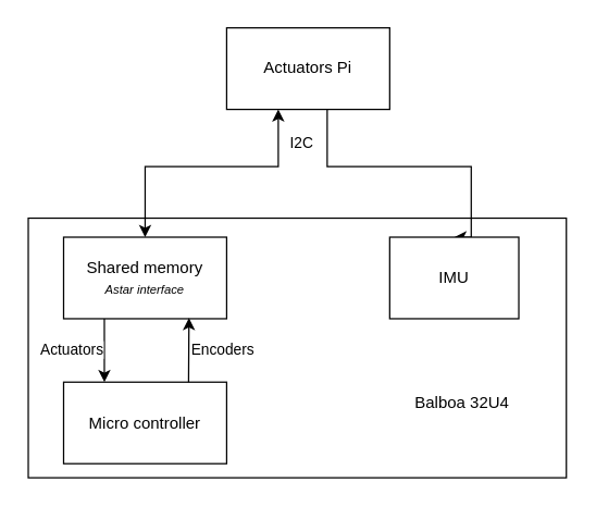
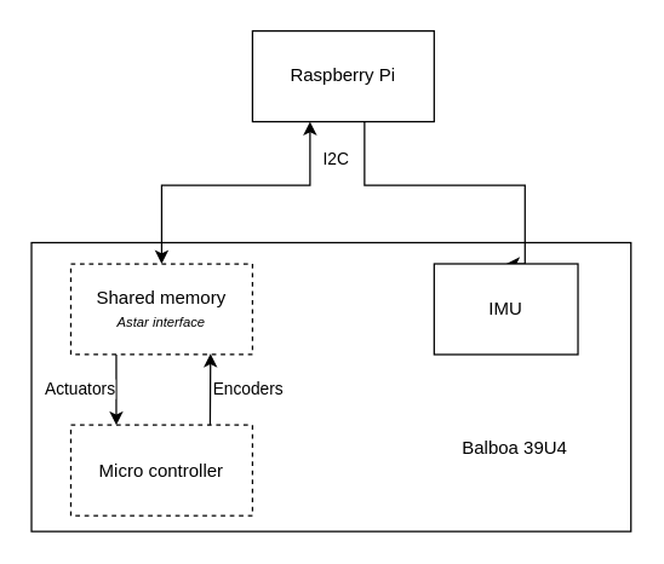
  <mxCell id="0" />
  <mxCell id="1" parent="0" />
  <mxCell id="2" value="" style="rounded=0;whiteSpace=wrap;html=1;" vertex="1" parent="1"><mxGeometry x="20" y="160" width="396" height="191" as="geometry" /></mxCell>
  <mxCell id="3" style="edgeStyle=orthogonalEdgeStyle;rounded=0;orthogonalLoop=1;jettySize=auto;html=1;startArrow=classic;startFill=1;" edge="1" parent="1" source="6" target="11"><mxGeometry relative="1" as="geometry"><Array as="points"><mxPoint x="204" y="122" /><mxPoint x="106" y="122" /></Array></mxGeometry></mxCell>
  <mxCell id="4" style="edgeStyle=orthogonalEdgeStyle;rounded=0;orthogonalLoop=1;jettySize=auto;html=1;entryX=0.5;entryY=0;entryDx=0;entryDy=0;" edge="1" parent="1" source="6" target="12"><mxGeometry relative="1" as="geometry"><Array as="points"><mxPoint x="240" y="122" /><mxPoint x="346" y="122" /></Array></mxGeometry></mxCell>
  <mxCell id="5" value="I2C" style="edgeLabel;html=1;align=center;verticalAlign=middle;resizable=0;points=[];" vertex="1" connectable="0" parent="4"><mxGeometry x="-0.766" y="-1" relative="1" as="geometry"><mxPoint x="-19" y="-1" as="offset" /></mxGeometry></mxCell>
- <mxCell id="6" value="Actuators Pi" style="rounded=0;whiteSpace=wrap;html=1;" vertex="1" parent="1"><mxGeometry x="166" y="20" width="120" height="60" as="geometry" /></mxCell>
- <mxCell id="7" value="&lt;div&gt;Balboa 32U4&lt;/div&gt;" style="text;html=1;align=center;verticalAlign=middle;resizable=0;points=[];autosize=1;strokeColor=none;fillColor=none;" vertex="1" parent="1"><mxGeometry x="295" y="283" width="87" height="26" as="geometry" /></mxCell>
- <mxCell id="8" value="Micro controller" style="rounded=0;whiteSpace=wrap;html=1;" vertex="1" parent="1"><mxGeometry x="46" y="280.64" width="120" height="60" as="geometry" /></mxCell>
+ <mxCell id="6" value="Raspberry Pi" style="rounded=0;whiteSpace=wrap;html=1;" vertex="1" parent="1"><mxGeometry x="166" y="20" width="120" height="60" as="geometry" /></mxCell>
+ <mxCell id="7" value="&lt;div&gt;Balboa 39U4&lt;/div&gt;" style="text;html=1;align=center;verticalAlign=middle;resizable=0;points=[];autosize=1;strokeColor=none;fillColor=none;" vertex="1" parent="1"><mxGeometry x="295" y="283" width="87" height="26" as="geometry" /></mxCell>
+ <mxCell id="8" value="Micro controller" style="rounded=0;whiteSpace=wrap;html=1;dashed=1;" vertex="1" parent="1"><mxGeometry x="46" y="280.64" width="120" height="60" as="geometry" /></mxCell>
  <mxCell id="9" style="edgeStyle=orthogonalEdgeStyle;rounded=0;orthogonalLoop=1;jettySize=auto;html=1;entryX=0.25;entryY=0;entryDx=0;entryDy=0;" edge="1" parent="1" source="11" target="8"><mxGeometry relative="1" as="geometry"><Array as="points"><mxPoint x="76" y="265" /><mxPoint x="76" y="265" /></Array></mxGeometry></mxCell>
  <mxCell id="10" value="Actuators" style="edgeLabel;html=1;align=center;verticalAlign=middle;resizable=0;points=[];" vertex="1" connectable="0" parent="9"><mxGeometry x="-0.088" relative="1" as="geometry"><mxPoint x="-25" y="1" as="offset" /></mxGeometry></mxCell>
- <mxCell id="11" value="&lt;div&gt;Shared memory&lt;/div&gt;&lt;div&gt;&lt;i&gt;&lt;font style=&quot;font-size: 9px;&quot;&gt;Astar interface&lt;/font&gt;&lt;/i&gt;&lt;br&gt;&lt;/div&gt;" style="rounded=0;whiteSpace=wrap;html=1;" vertex="1" parent="1"><mxGeometry x="46" y="174" width="120" height="60" as="geometry" /></mxCell>
+ <mxCell id="11" value="&lt;div&gt;Shared memory&lt;/div&gt;&lt;div&gt;&lt;i&gt;&lt;font style=&quot;font-size: 9px;&quot;&gt;Astar interface&lt;/font&gt;&lt;/i&gt;&lt;br&gt;&lt;/div&gt;" style="rounded=0;whiteSpace=wrap;html=1;dashed=1;" vertex="1" parent="1"><mxGeometry x="46" y="174" width="120" height="60" as="geometry" /></mxCell>
  <mxCell id="12" value="IMU" style="rounded=0;whiteSpace=wrap;html=1;" vertex="1" parent="1"><mxGeometry x="286" y="174" width="95" height="60" as="geometry" /></mxCell>
  <mxCell id="13" style="edgeStyle=orthogonalEdgeStyle;rounded=0;orthogonalLoop=1;jettySize=auto;html=1;entryX=0.769;entryY=0.991;entryDx=0;entryDy=0;entryPerimeter=0;" edge="1" parent="1" source="8" target="11"><mxGeometry relative="1" as="geometry"><Array as="points"><mxPoint x="138" y="279" /><mxPoint x="138" y="279" /></Array></mxGeometry></mxCell>
  <mxCell id="14" value="&lt;div&gt;Encoders&lt;/div&gt;" style="edgeLabel;html=1;align=center;verticalAlign=middle;resizable=0;points=[];" vertex="1" connectable="0" parent="13"><mxGeometry x="0.06" relative="1" as="geometry"><mxPoint x="24" y="1" as="offset" /></mxGeometry></mxCell>
